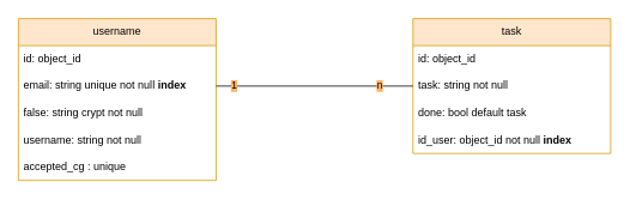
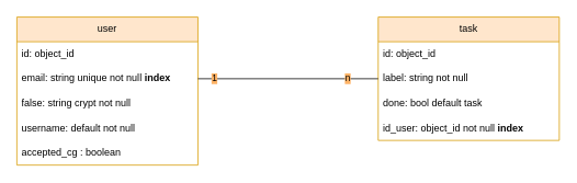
  <mxCell id="0" />
  <mxCell id="1" parent="0" />
- <mxCell id="2" value="username" style="swimlane;fontStyle=0;childLayout=stackLayout;horizontal=1;startSize=30;horizontalStack=0;resizeParent=1;resizeParentMax=0;resizeLast=0;collapsible=1;marginBottom=0;whiteSpace=wrap;html=1;fillColor=#ffe6cc;strokeColor=#d79b00;" parent="1" vertex="1"><mxGeometry x="20" y="20" width="220" height="180" as="geometry" /></mxCell>
+ <mxCell id="2" value="user" style="swimlane;fontStyle=0;childLayout=stackLayout;horizontal=1;startSize=30;horizontalStack=0;resizeParent=1;resizeParentMax=0;resizeLast=0;collapsible=1;marginBottom=0;whiteSpace=wrap;html=1;fillColor=#ffe6cc;strokeColor=#d79b00;" parent="1" vertex="1"><mxGeometry x="20" y="20" width="220" height="180" as="geometry" /></mxCell>
  <mxCell id="3" value="id: object_id" style="text;strokeColor=none;fillColor=none;align=left;verticalAlign=middle;spacingLeft=4;spacingRight=4;overflow=hidden;points=[[0,0.5],[1,0.5]];portConstraint=eastwest;rotatable=0;whiteSpace=wrap;html=1;" parent="2" vertex="1"><mxGeometry y="30" width="220" height="30" as="geometry" /></mxCell>
  <mxCell id="4" value="email: string unique not null &lt;b&gt;index&lt;/b&gt;" style="text;strokeColor=none;fillColor=none;align=left;verticalAlign=middle;spacingLeft=4;spacingRight=4;overflow=hidden;points=[[0,0.5],[1,0.5]];portConstraint=eastwest;rotatable=0;whiteSpace=wrap;html=1;" parent="2" vertex="1"><mxGeometry y="60" width="220" height="30" as="geometry" /></mxCell>
  <mxCell id="5" value="false: string crypt not null" style="text;strokeColor=none;fillColor=none;align=left;verticalAlign=middle;spacingLeft=4;spacingRight=4;overflow=hidden;points=[[0,0.5],[1,0.5]];portConstraint=eastwest;rotatable=0;whiteSpace=wrap;html=1;" parent="2" vertex="1"><mxGeometry y="90" width="220" height="30" as="geometry" /></mxCell>
- <mxCell id="6" value="username: string not null" style="text;strokeColor=none;fillColor=none;align=left;verticalAlign=middle;spacingLeft=4;spacingRight=4;overflow=hidden;points=[[0,0.5],[1,0.5]];portConstraint=eastwest;rotatable=0;whiteSpace=wrap;html=1;" parent="2" vertex="1"><mxGeometry y="120" width="220" height="30" as="geometry" /></mxCell>
- <mxCell id="7" value="accepted_cg : unique" style="text;strokeColor=none;fillColor=none;align=left;verticalAlign=middle;spacingLeft=4;spacingRight=4;overflow=hidden;points=[[0,0.5],[1,0.5]];portConstraint=eastwest;rotatable=0;whiteSpace=wrap;html=1;" vertex="1" parent="2"><mxGeometry y="150" width="220" height="30" as="geometry" /></mxCell>
+ <mxCell id="6" value="username: default not null" style="text;strokeColor=none;fillColor=none;align=left;verticalAlign=middle;spacingLeft=4;spacingRight=4;overflow=hidden;points=[[0,0.5],[1,0.5]];portConstraint=eastwest;rotatable=0;whiteSpace=wrap;html=1;" parent="2" vertex="1"><mxGeometry y="120" width="220" height="30" as="geometry" /></mxCell>
+ <mxCell id="7" value="accepted_cg : boolean" style="text;strokeColor=none;fillColor=none;align=left;verticalAlign=middle;spacingLeft=4;spacingRight=4;overflow=hidden;points=[[0,0.5],[1,0.5]];portConstraint=eastwest;rotatable=0;whiteSpace=wrap;html=1;" vertex="1" parent="2"><mxGeometry y="150" width="220" height="30" as="geometry" /></mxCell>
  <mxCell id="8" value="task" style="swimlane;fontStyle=0;childLayout=stackLayout;horizontal=1;startSize=30;horizontalStack=0;resizeParent=1;resizeParentMax=0;resizeLast=0;collapsible=1;marginBottom=0;whiteSpace=wrap;html=1;fillColor=#ffe6cc;strokeColor=#d79b00;" parent="1" vertex="1"><mxGeometry x="459" y="20" width="220" height="150" as="geometry" /></mxCell>
  <mxCell id="9" value="id: object_id" style="text;strokeColor=none;fillColor=none;align=left;verticalAlign=middle;spacingLeft=4;spacingRight=4;overflow=hidden;points=[[0,0.5],[1,0.5]];portConstraint=eastwest;rotatable=0;whiteSpace=wrap;html=1;" parent="8" vertex="1"><mxGeometry y="30" width="220" height="30" as="geometry" /></mxCell>
- <mxCell id="10" value="task: string not null" style="text;strokeColor=none;fillColor=none;align=left;verticalAlign=middle;spacingLeft=4;spacingRight=4;overflow=hidden;points=[[0,0.5],[1,0.5]];portConstraint=eastwest;rotatable=0;whiteSpace=wrap;html=1;" parent="8" vertex="1"><mxGeometry y="60" width="220" height="30" as="geometry" /></mxCell>
+ <mxCell id="10" value="label: string not null" style="text;strokeColor=none;fillColor=none;align=left;verticalAlign=middle;spacingLeft=4;spacingRight=4;overflow=hidden;points=[[0,0.5],[1,0.5]];portConstraint=eastwest;rotatable=0;whiteSpace=wrap;html=1;" parent="8" vertex="1"><mxGeometry y="60" width="220" height="30" as="geometry" /></mxCell>
  <mxCell id="11" value="done: bool default task" style="text;strokeColor=none;fillColor=none;align=left;verticalAlign=middle;spacingLeft=4;spacingRight=4;overflow=hidden;points=[[0,0.5],[1,0.5]];portConstraint=eastwest;rotatable=0;whiteSpace=wrap;html=1;" parent="8" vertex="1"><mxGeometry y="90" width="220" height="30" as="geometry" /></mxCell>
  <mxCell id="12" value="id_user: object_id not null &lt;b&gt;index&lt;/b&gt;" style="text;strokeColor=none;fillColor=none;align=left;verticalAlign=middle;spacingLeft=4;spacingRight=4;overflow=hidden;points=[[0,0.5],[1,0.5]];portConstraint=eastwest;rotatable=0;whiteSpace=wrap;html=1;" parent="8" vertex="1"><mxGeometry y="120" width="220" height="30" as="geometry" /></mxCell>
  <mxCell id="13" style="edgeStyle=orthogonalEdgeStyle;rounded=0;orthogonalLoop=1;jettySize=auto;html=1;endArrow=none;" parent="1" source="4" target="8" edge="1"><mxGeometry relative="1" as="geometry" /></mxCell>
  <mxCell id="14" value="1" style="edgeLabel;html=1;align=center;verticalAlign=middle;resizable=0;points=[];labelBackgroundColor=#FFB366;" parent="13" vertex="1" connectable="0"><mxGeometry x="-0.83" y="1" relative="1" as="geometry"><mxPoint as="offset" /></mxGeometry></mxCell>
  <mxCell id="15" value="n" style="edgeLabel;html=1;align=center;verticalAlign=middle;resizable=0;points=[];labelBackgroundColor=#FFB366;" parent="13" vertex="1" connectable="0"><mxGeometry x="0.656" y="1" relative="1" as="geometry"><mxPoint as="offset" /></mxGeometry></mxCell>
